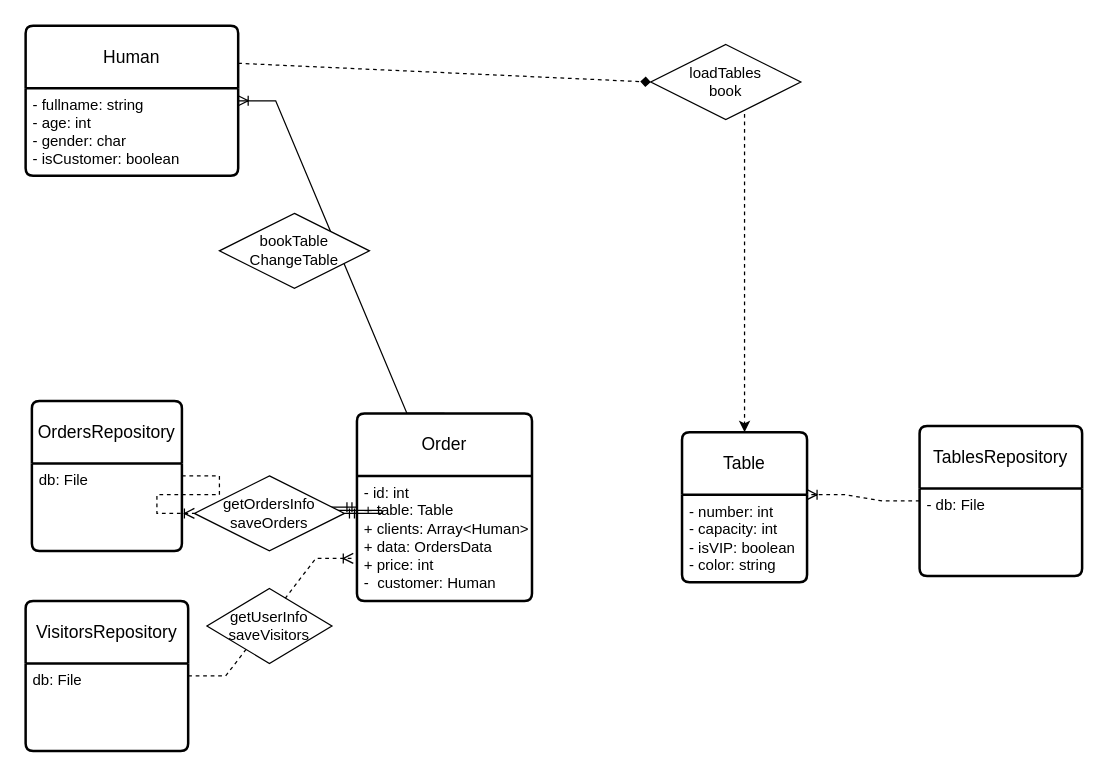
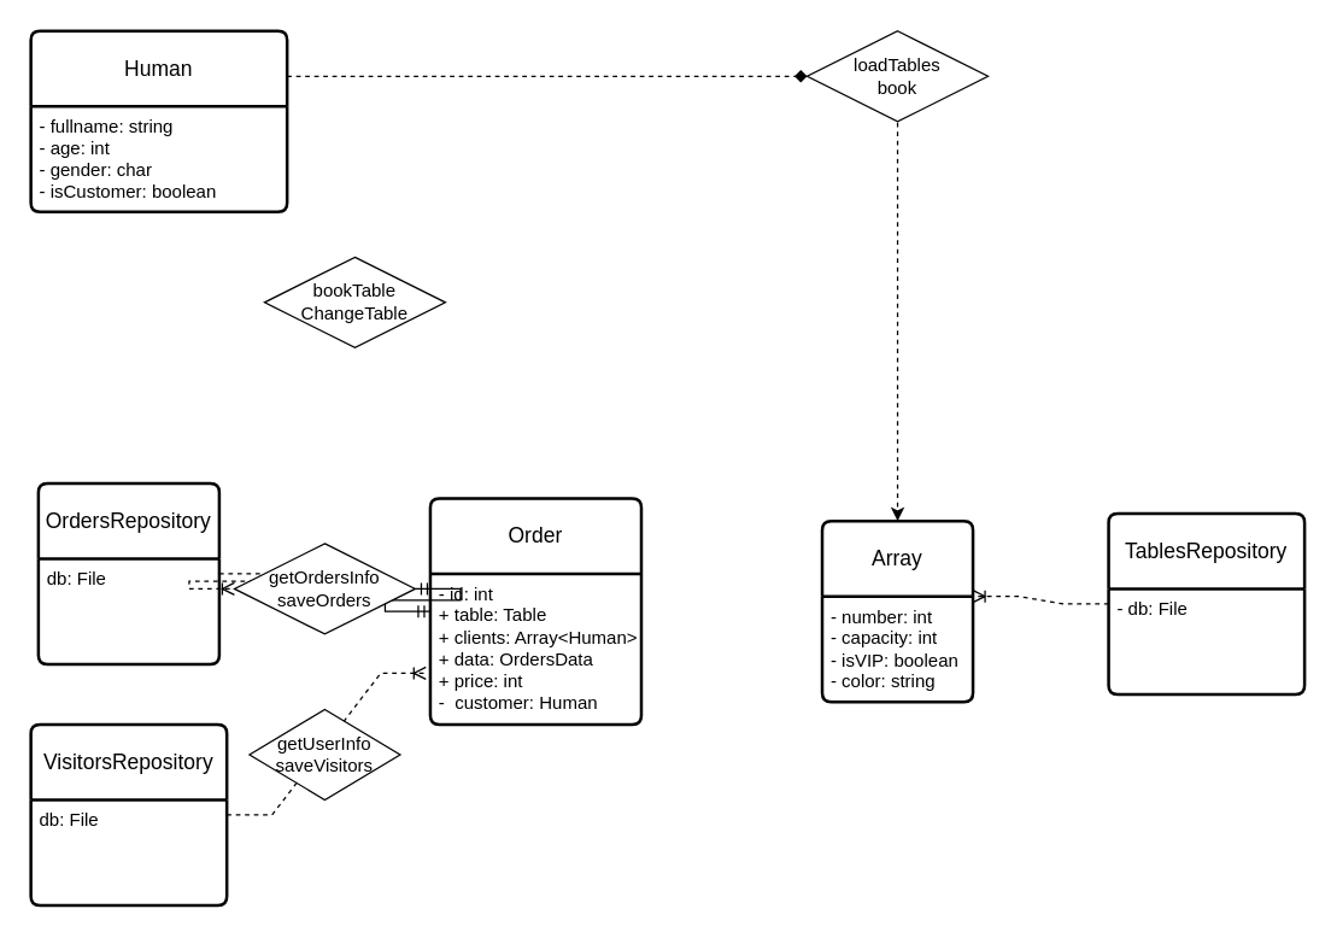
  <mxCell id="0" />
  <mxCell id="1" parent="0" />
  <mxCell id="2" value="OrdersRepository" style="swimlane;childLayout=stackLayout;horizontal=1;startSize=50;horizontalStack=0;rounded=1;fontSize=14;fontStyle=0;strokeWidth=2;resizeParent=0;resizeLast=1;shadow=0;dashed=0;align=center;arcSize=4;whiteSpace=wrap;html=1;" parent="1" vertex="1"><mxGeometry x="25" y="320" width="120" height="120" as="geometry" /></mxCell>
  <mxCell id="3" value="db: File" style="align=left;strokeColor=none;fillColor=none;spacingLeft=4;fontSize=12;verticalAlign=top;resizable=0;rotatable=0;part=1;html=1;" parent="2" vertex="1"><mxGeometry y="50" width="120" height="70" as="geometry" /></mxCell>
  <mxCell id="4" value="Order" style="swimlane;childLayout=stackLayout;horizontal=1;startSize=50;horizontalStack=0;rounded=1;fontSize=14;fontStyle=0;strokeWidth=2;resizeParent=0;resizeLast=1;shadow=0;dashed=0;align=center;arcSize=4;whiteSpace=wrap;html=1;" parent="1" vertex="1"><mxGeometry x="285" y="330" width="140" height="150" as="geometry" /></mxCell>
  <mxCell id="5" value="- id: int&lt;br&gt;+ table: Table&lt;br&gt;+ clients: Array&amp;lt;Human&amp;gt;&lt;br&gt;+ data: OrdersData&lt;br&gt;+ price: int&lt;br&gt;-&amp;nbsp; customer: Human" style="align=left;strokeColor=none;fillColor=none;spacingLeft=4;fontSize=12;verticalAlign=top;resizable=0;rotatable=0;part=1;html=1;" parent="4" vertex="1"><mxGeometry y="50" width="140" height="100" as="geometry" /></mxCell>
- <mxCell id="6" value="Table" style="swimlane;childLayout=stackLayout;horizontal=1;startSize=50;horizontalStack=0;rounded=1;fontSize=14;fontStyle=0;strokeWidth=2;resizeParent=0;resizeLast=1;shadow=0;dashed=0;align=center;arcSize=4;whiteSpace=wrap;html=1;" parent="1" vertex="1"><mxGeometry x="545" y="345" width="100" height="120" as="geometry" /></mxCell>
+ <mxCell id="6" value="Array" style="swimlane;childLayout=stackLayout;horizontal=1;startSize=50;horizontalStack=0;rounded=1;fontSize=14;fontStyle=0;strokeWidth=2;resizeParent=0;resizeLast=1;shadow=0;dashed=0;align=center;arcSize=4;whiteSpace=wrap;html=1;" parent="1" vertex="1"><mxGeometry x="545" y="345" width="100" height="120" as="geometry" /></mxCell>
  <mxCell id="7" value="- number: int&lt;br&gt;- capaсity: int&lt;br&gt;- isVIP: boolean&lt;br&gt;- color: string" style="align=left;strokeColor=none;fillColor=none;spacingLeft=4;fontSize=12;verticalAlign=top;resizable=0;rotatable=0;part=1;html=1;" parent="6" vertex="1"><mxGeometry y="50" width="100" height="70" as="geometry" /></mxCell>
  <mxCell id="8" value="Human" style="swimlane;childLayout=stackLayout;horizontal=1;startSize=50;horizontalStack=0;rounded=1;fontSize=14;fontStyle=0;strokeWidth=2;resizeParent=0;resizeLast=1;shadow=0;dashed=0;align=center;arcSize=4;whiteSpace=wrap;html=1;" parent="1" vertex="1"><mxGeometry x="20" y="20" width="170" height="120" as="geometry" /></mxCell>
  <mxCell id="9" value="- fullname: string&lt;br&gt;- age: int&lt;br&gt;- gender: char&lt;br&gt;- isCustomer: boolean" style="align=left;strokeColor=none;fillColor=none;spacingLeft=4;fontSize=12;verticalAlign=top;resizable=0;rotatable=0;part=1;html=1;" parent="8" vertex="1"><mxGeometry y="50" width="170" height="70" as="geometry" /></mxCell>
  <mxCell id="10" value="TablesRepository" style="swimlane;childLayout=stackLayout;horizontal=1;startSize=50;horizontalStack=0;rounded=1;fontSize=14;fontStyle=0;strokeWidth=2;resizeParent=0;resizeLast=1;shadow=0;dashed=0;align=center;arcSize=4;whiteSpace=wrap;html=1;" vertex="1" parent="1"><mxGeometry x="735" y="340" width="130" height="120" as="geometry" /></mxCell>
  <mxCell id="11" value="- db: File" style="align=left;strokeColor=none;fillColor=none;spacingLeft=4;fontSize=12;verticalAlign=top;resizable=0;rotatable=0;part=1;html=1;" vertex="1" parent="10"><mxGeometry y="50" width="130" height="70" as="geometry" /></mxCell>
  <mxCell id="12" value="VisitorsRepository" style="swimlane;childLayout=stackLayout;horizontal=1;startSize=50;horizontalStack=0;rounded=1;fontSize=14;fontStyle=0;strokeWidth=2;resizeParent=0;resizeLast=1;shadow=0;dashed=0;align=center;arcSize=4;whiteSpace=wrap;html=1;" vertex="1" parent="1"><mxGeometry x="20" y="480" width="130" height="120" as="geometry" /></mxCell>
  <mxCell id="13" value="db: File" style="align=left;strokeColor=none;fillColor=none;spacingLeft=4;fontSize=12;verticalAlign=top;resizable=0;rotatable=0;part=1;html=1;" vertex="1" parent="12"><mxGeometry y="50" width="130" height="70" as="geometry" /></mxCell>
- <mxCell id="14" value="" style="edgeStyle=entityRelationEdgeStyle;fontSize=12;html=1;endArrow=ERoneToMany;rounded=0;exitX=0.5;exitY=0;exitDx=0;exitDy=0;" edge="1" parent="1" source="4" target="8"><mxGeometry width="100" height="100" relative="1" as="geometry"><mxPoint x="205" y="390" as="sourcePoint" /><mxPoint x="90" y="250" as="targetPoint" /><Array as="points"><mxPoint x="125" y="220" /><mxPoint x="105" y="340" /><mxPoint x="105" y="340" /><mxPoint x="125" y="260" /><mxPoint x="115" y="250" /></Array></mxGeometry></mxCell>
  <mxCell id="15" value="" style="edgeStyle=entityRelationEdgeStyle;fontSize=12;html=1;endArrow=ERmandOne;startArrow=ERmandOne;rounded=0;" edge="1" parent="1" source="4" target="24"><mxGeometry width="100" height="100" relative="1" as="geometry"><mxPoint x="335" y="420" as="sourcePoint" /><mxPoint x="435" y="320" as="targetPoint" /></mxGeometry></mxCell>
  <mxCell id="16" value="" style="edgeStyle=entityRelationEdgeStyle;fontSize=12;html=1;endArrow=ERoneToMany;rounded=0;entryX=1;entryY=0;entryDx=0;entryDy=0;dashed=1;exitX=0;exitY=0.5;exitDx=0;exitDy=0;" edge="1" parent="1" source="10" target="7"><mxGeometry width="100" height="100" relative="1" as="geometry"><mxPoint x="495" y="140" as="sourcePoint" /><mxPoint x="595" y="40" as="targetPoint" /></mxGeometry></mxCell>
  <mxCell id="17" value="" style="edgeStyle=entityRelationEdgeStyle;fontSize=12;html=1;endArrow=ERoneToMany;rounded=0;dashed=1;" edge="1" parent="1" source="2" target="24"><mxGeometry width="100" height="100" relative="1" as="geometry"><mxPoint x="685" y="370" as="sourcePoint" /><mxPoint x="605" y="610" as="targetPoint" /></mxGeometry></mxCell>
  <mxCell id="18" value="" style="edgeStyle=entityRelationEdgeStyle;fontSize=12;html=1;endArrow=ERoneToMany;rounded=0;entryX=-0.021;entryY=0.66;entryDx=0;entryDy=0;dashed=1;entryPerimeter=0;" edge="1" parent="1" source="12" target="5"><mxGeometry width="100" height="100" relative="1" as="geometry"><mxPoint x="80" y="620" as="sourcePoint" /><mxPoint x="165" y="405" as="targetPoint" /></mxGeometry></mxCell>
  <mxCell id="19" value="" style="endArrow=classic;html=1;rounded=0;dashed=1;exitX=1;exitY=0.25;exitDx=0;exitDy=0;entryX=0.5;entryY=0;entryDx=0;entryDy=0;" edge="1" parent="1" source="21" target="6"><mxGeometry width="50" height="50" relative="1" as="geometry"><mxPoint x="685" y="210" as="sourcePoint" /><mxPoint x="645" y="320" as="targetPoint" /><Array as="points"><mxPoint x="595" y="50" /></Array></mxGeometry></mxCell>
  <mxCell id="20" value="" style="endArrow=diamond;html=1;rounded=0;dashed=1;exitX=1;exitY=0.25;exitDx=0;exitDy=0;entryX=0;entryY=0.5;entryDx=0;entryDy=0;" edge="1" parent="1" source="8" target="21"><mxGeometry width="50" height="50" relative="1" as="geometry"><mxPoint x="190" y="50" as="sourcePoint" /><mxPoint x="595" y="345" as="targetPoint" /><Array as="points" /></mxGeometry></mxCell>
- <mxCell id="21" value="loadTables&lt;br&gt;book" style="shape=rhombus;perimeter=rhombusPerimeter;whiteSpace=wrap;html=1;align=center;" vertex="1" parent="1"><mxGeometry x="520" y="35" width="120" height="60" as="geometry" /></mxCell>
+ <mxCell id="21" value="loadTables&lt;br&gt;book" style="shape=rhombus;perimeter=rhombusPerimeter;whiteSpace=wrap;html=1;align=center;" vertex="1" parent="1"><mxGeometry x="535" y="20" width="120" height="60" as="geometry" /></mxCell>
  <mxCell id="22" value="bookTable&lt;br&gt;ChangeTable" style="shape=rhombus;perimeter=rhombusPerimeter;whiteSpace=wrap;html=1;align=center;" vertex="1" parent="1"><mxGeometry x="175" y="170" width="120" height="60" as="geometry" /></mxCell>
  <mxCell id="23" value="getUserInfo&lt;br&gt;saveVisitors" style="shape=rhombus;perimeter=rhombusPerimeter;whiteSpace=wrap;html=1;align=center;" vertex="1" parent="1"><mxGeometry x="165" y="470" width="100" height="60" as="geometry" /></mxCell>
- <mxCell id="24" value="getOrdersInfo&lt;br&gt;saveOrders" style="shape=rhombus;perimeter=rhombusPerimeter;whiteSpace=wrap;html=1;align=center;" vertex="1" parent="1"><mxGeometry x="155" y="380" width="120" height="60" as="geometry" /></mxCell>
+ <mxCell id="24" value="getOrdersInfo&lt;br&gt;saveOrders" style="shape=rhombus;perimeter=rhombusPerimeter;whiteSpace=wrap;html=1;align=center;" vertex="1" parent="1"><mxGeometry x="155" y="360" width="120" height="60" as="geometry" /></mxCell>
